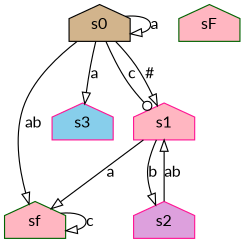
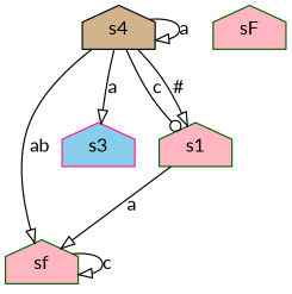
  digraph {
    fontname=Lato
    rankdir=TB
    node [color=deeppink fillcolor=lightpink fontname=Lato shape=house style=filled]
    edge [arrowhead=onormal fontname=Lato]
-   s0 [color=black fillcolor=tan]
+   s0 [color=black fillcolor=tan label=s4]
    sf [color=darkgreen]
    s3 [fillcolor=skyblue]
-   s1
-   s2 [fillcolor=plum]
+   s1 [color=darkgreen]
    sF [color=darkgreen]
    s0 -> s0 [label=a]
    s0 -> sf [label=ab]
    s0 -> s3 [label=a]
    s0 -> s1 [arrowhead=odot label=c]
    s0 -> s1 [label="#"]
    sf -> sf [label=c]
    s1 -> sf [label=a]
-   s1 -> s2 [label=b]
-   s2 -> s1 [label=ab]
  }
